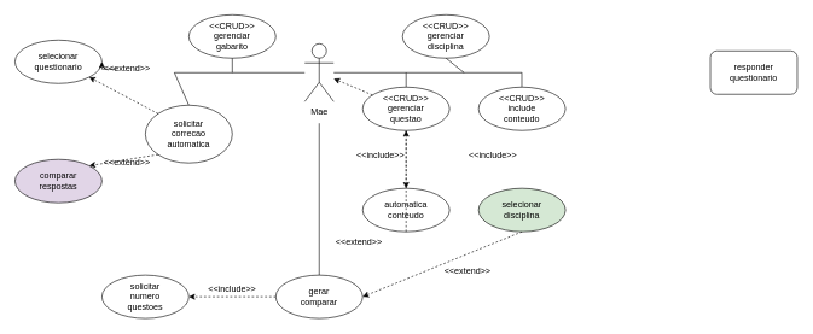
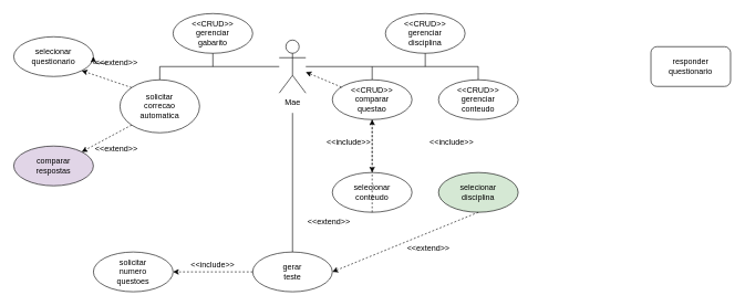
  <mxCell id="0" />
  <mxCell id="1" parent="0" />
  <mxCell id="2" value="Mae" style="shape=umlActor;verticalLabelPosition=bottom;verticalAlign=top;html=1;outlineConnect=0;" vertex="1" parent="1"><mxGeometry x="420" y="60" width="40" height="80" as="geometry" /></mxCell>
- <mxCell id="3" value="&lt;div&gt;&amp;lt;&amp;lt;CRUD&amp;gt;&amp;gt;&lt;/div&gt;&lt;div&gt;gerenciar&lt;/div&gt;&lt;div&gt;questao&lt;br&gt;&lt;/div&gt;" style="ellipse;whiteSpace=wrap;html=1;" vertex="1" parent="1"><mxGeometry x="500" y="120" width="120" height="60" as="geometry" /></mxCell>
- <mxCell id="4" value="&lt;div&gt;&amp;lt;&amp;lt;CRUD&amp;gt;&amp;gt;&lt;/div&gt;&lt;div&gt;include&lt;/div&gt;conteudo" style="ellipse;whiteSpace=wrap;html=1;" vertex="1" parent="1"><mxGeometry x="660" y="120" width="120" height="60" as="geometry" /></mxCell>
- <mxCell id="5" value="&lt;div&gt;&amp;lt;&amp;lt;CRUD&amp;gt;&amp;gt;&lt;/div&gt;&lt;div&gt;gerenciar&lt;/div&gt;&lt;div&gt;disciplina&lt;br&gt;&lt;/div&gt;" style="ellipse;whiteSpace=wrap;html=1;" vertex="1" parent="1"><mxGeometry x="555" y="20" width="120" height="60" as="geometry" /></mxCell>
+ <mxCell id="3" value="&lt;div&gt;&amp;lt;&amp;lt;CRUD&amp;gt;&amp;gt;&lt;/div&gt;&lt;div&gt;comparar&lt;/div&gt;&lt;div&gt;questao&lt;br&gt;&lt;/div&gt;" style="ellipse;whiteSpace=wrap;html=1;" vertex="1" parent="1"><mxGeometry x="500" y="120" width="120" height="60" as="geometry" /></mxCell>
+ <mxCell id="4" value="&lt;div&gt;&amp;lt;&amp;lt;CRUD&amp;gt;&amp;gt;&lt;/div&gt;&lt;div&gt;gerenciar&lt;/div&gt;conteudo" style="ellipse;whiteSpace=wrap;html=1;" vertex="1" parent="1"><mxGeometry x="660" y="120" width="120" height="60" as="geometry" /></mxCell>
+ <mxCell id="5" value="&lt;div&gt;&amp;lt;&amp;lt;CRUD&amp;gt;&amp;gt;&lt;/div&gt;&lt;div&gt;gerenciar&lt;/div&gt;&lt;div&gt;disciplina&lt;br&gt;&lt;/div&gt;" style="ellipse;whiteSpace=wrap;html=1;" vertex="1" parent="1"><mxGeometry x="580" y="20" width="120" height="60" as="geometry" /></mxCell>
  <mxCell id="6" value="" style="endArrow=none;html=1;rounded=0;" edge="1" parent="1"><mxGeometry width="50" height="50" relative="1" as="geometry"><mxPoint x="460" y="100" as="sourcePoint" /><mxPoint x="720" y="100" as="targetPoint" /></mxGeometry></mxCell>
  <mxCell id="7" value="" style="endArrow=none;html=1;rounded=0;" edge="1" parent="1"><mxGeometry width="50" height="50" relative="1" as="geometry"><mxPoint x="560" y="120" as="sourcePoint" /><mxPoint x="560" y="100" as="targetPoint" /></mxGeometry></mxCell>
  <mxCell id="8" value="" style="endArrow=none;html=1;rounded=0;" edge="1" parent="1"><mxGeometry width="50" height="50" relative="1" as="geometry"><mxPoint x="719.76" y="120" as="sourcePoint" /><mxPoint x="719.76" y="100" as="targetPoint" /></mxGeometry></mxCell>
  <mxCell id="9" value="" style="endArrow=none;html=1;rounded=0;entryX=0.5;entryY=1;entryDx=0;entryDy=0;" edge="1" parent="1" target="5"><mxGeometry width="50" height="50" relative="1" as="geometry"><mxPoint x="640" y="100" as="sourcePoint" /><mxPoint x="590" y="130" as="targetPoint" /></mxGeometry></mxCell>
- <mxCell id="10" value="&lt;div&gt;automatica&lt;/div&gt;&lt;div&gt;conteudo&lt;br&gt;&lt;/div&gt;" style="ellipse;whiteSpace=wrap;html=1;" vertex="1" parent="1"><mxGeometry x="500" y="260" width="120" height="60" as="geometry" /></mxCell>
+ <mxCell id="10" value="&lt;div&gt;selecionar&lt;/div&gt;&lt;div&gt;conteudo&lt;br&gt;&lt;/div&gt;" style="ellipse;whiteSpace=wrap;html=1;" vertex="1" parent="1"><mxGeometry x="500" y="260" width="120" height="60" as="geometry" /></mxCell>
  <mxCell id="11" value="" style="endArrow=classic;html=1;rounded=0;dashed=1;exitX=0.5;exitY=1;exitDx=0;exitDy=0;" edge="1" parent="1" source="3"><mxGeometry width="50" height="50" relative="1" as="geometry"><mxPoint x="570" y="230" as="sourcePoint" /><mxPoint x="560" y="260" as="targetPoint" /></mxGeometry></mxCell>
  <mxCell id="12" value="&amp;lt;&amp;lt;include&amp;gt;&amp;gt;" style="text;html=1;align=center;verticalAlign=middle;whiteSpace=wrap;rounded=0;" vertex="1" parent="1"><mxGeometry x="510" y="210" width="30" height="10" as="geometry" /></mxCell>
  <mxCell id="13" value="&lt;div&gt;selecionar&lt;/div&gt;&lt;div&gt;disciplina&lt;br&gt;&lt;/div&gt;" style="ellipse;whiteSpace=wrap;html=1;fillColor=#d5e8d4;" vertex="1" parent="1"><mxGeometry x="660" y="260" width="120" height="60" as="geometry" /></mxCell>
  <mxCell id="14" value="" style="endArrow=classic;html=1;rounded=0;dashed=1;" edge="1" parent="1" source="3" target="2"><mxGeometry width="50" height="50" relative="1" as="geometry"><mxPoint x="620" y="240" as="sourcePoint" /><mxPoint x="670" y="190" as="targetPoint" /></mxGeometry></mxCell>
  <mxCell id="15" value="&amp;lt;&amp;lt;include&amp;gt;&amp;gt;" style="text;html=1;align=center;verticalAlign=middle;whiteSpace=wrap;rounded=0;" vertex="1" parent="1"><mxGeometry x="640" y="210" width="80" height="10" as="geometry" /></mxCell>
- <mxCell id="16" value="&lt;div&gt;gerar&lt;/div&gt;&lt;div&gt;comparar&lt;br&gt;&lt;/div&gt;" style="ellipse;whiteSpace=wrap;html=1;" vertex="1" parent="1"><mxGeometry x="380" y="380" width="120" height="60" as="geometry" /></mxCell>
+ <mxCell id="16" value="&lt;div&gt;gerar&lt;/div&gt;&lt;div&gt;teste&lt;br&gt;&lt;/div&gt;" style="ellipse;whiteSpace=wrap;html=1;" vertex="1" parent="1"><mxGeometry x="380" y="380" width="120" height="60" as="geometry" /></mxCell>
  <mxCell id="17" value="" style="endArrow=none;html=1;rounded=0;entryX=0.5;entryY=0;entryDx=0;entryDy=0;" edge="1" parent="1" target="16"><mxGeometry width="50" height="50" relative="1" as="geometry"><mxPoint x="440" y="170" as="sourcePoint" /><mxPoint x="760" y="290" as="targetPoint" /></mxGeometry></mxCell>
  <mxCell id="18" value="" style="endArrow=classic;html=1;rounded=0;exitX=0.5;exitY=1;exitDx=0;exitDy=0;dashed=1;" edge="1" parent="1" source="10" target="3"><mxGeometry width="50" height="50" relative="1" as="geometry"><mxPoint x="570" y="410" as="sourcePoint" /><mxPoint x="620" y="360" as="targetPoint" /></mxGeometry></mxCell>
  <mxCell id="19" value="" style="endArrow=classic;html=1;rounded=0;exitX=0.5;exitY=1;exitDx=0;exitDy=0;entryX=1;entryY=0.5;entryDx=0;entryDy=0;dashed=1;" edge="1" parent="1" source="13" target="16"><mxGeometry width="50" height="50" relative="1" as="geometry"><mxPoint x="600" y="400" as="sourcePoint" /><mxPoint x="650" y="350" as="targetPoint" /></mxGeometry></mxCell>
  <mxCell id="20" value="&lt;div&gt;&amp;lt;&amp;lt;extend&amp;gt;&amp;gt;&lt;/div&gt;" style="text;html=1;align=center;verticalAlign=middle;whiteSpace=wrap;rounded=0;" vertex="1" parent="1"><mxGeometry x="480" y="330" width="30" height="10" as="geometry" /></mxCell>
  <mxCell id="21" value="&lt;div&gt;&amp;lt;&amp;lt;extend&amp;gt;&amp;gt;&lt;/div&gt;" style="text;html=1;align=center;verticalAlign=middle;whiteSpace=wrap;rounded=0;" vertex="1" parent="1"><mxGeometry x="630" y="370" width="30" height="10" as="geometry" /></mxCell>
  <mxCell id="22" value="&lt;div&gt;&amp;lt;&amp;lt;CRUD&amp;gt;&amp;gt;&lt;/div&gt;&lt;div&gt;gerenciar&lt;/div&gt;&lt;div&gt;gabarito&lt;br&gt;&lt;/div&gt;" style="ellipse;whiteSpace=wrap;html=1;" vertex="1" parent="1"><mxGeometry x="260" y="20" width="120" height="60" as="geometry" /></mxCell>
  <mxCell id="23" value="&lt;div&gt;solicitar&lt;/div&gt;&lt;div&gt;numero&lt;/div&gt;&lt;div&gt;questoes&lt;br&gt;&lt;/div&gt;" style="ellipse;whiteSpace=wrap;html=1;" vertex="1" parent="1"><mxGeometry x="140" y="380" width="120" height="60" as="geometry" /></mxCell>
  <mxCell id="24" value="" style="endArrow=classic;html=1;rounded=0;exitX=0;exitY=0.5;exitDx=0;exitDy=0;entryX=1;entryY=0.5;entryDx=0;entryDy=0;dashed=1;" edge="1" parent="1" source="16" target="23"><mxGeometry width="50" height="50" relative="1" as="geometry"><mxPoint x="300" y="410" as="sourcePoint" /><mxPoint x="350" y="360" as="targetPoint" /></mxGeometry></mxCell>
  <mxCell id="25" value="&amp;lt;&amp;lt;include&amp;gt;&amp;gt;" style="text;html=1;align=center;verticalAlign=middle;whiteSpace=wrap;rounded=0;" vertex="1" parent="1"><mxGeometry x="305" y="394" width="30" height="10" as="geometry" /></mxCell>
- <mxCell id="26" value="&lt;div&gt;solicitar&lt;/div&gt;&lt;div&gt;correcao&lt;/div&gt;&lt;div&gt;automatica&lt;br&gt;&lt;/div&gt;" style="ellipse;whiteSpace=wrap;html=1;" vertex="1" parent="1"><mxGeometry x="200" y="145" width="120" height="80" as="geometry" /></mxCell>
+ <mxCell id="26" value="&lt;div&gt;solicitar&lt;/div&gt;&lt;div&gt;correcao&lt;/div&gt;&lt;div&gt;automatica&lt;br&gt;&lt;/div&gt;" style="ellipse;whiteSpace=wrap;html=1;" vertex="1" parent="1"><mxGeometry x="180" y="120" width="120" height="80" as="geometry" /></mxCell>
  <mxCell id="27" value="&lt;div&gt;selecionar&lt;/div&gt;&lt;div&gt;questionario&lt;br&gt;&lt;/div&gt;" style="ellipse;whiteSpace=wrap;html=1;" vertex="1" parent="1"><mxGeometry x="20" y="55" width="120" height="60" as="geometry" /></mxCell>
  <mxCell id="28" value="&lt;div&gt;comparar&lt;/div&gt;&lt;div&gt;respostas&lt;br&gt;&lt;/div&gt;" style="ellipse;whiteSpace=wrap;html=1;fillColor=#e1d5e7;" vertex="1" parent="1"><mxGeometry x="20" y="220" width="120" height="60" as="geometry" /></mxCell>
  <mxCell id="29" value="" style="endArrow=classic;html=1;rounded=0;exitX=0;exitY=0;exitDx=0;exitDy=0;entryX=1;entryY=1;entryDx=0;entryDy=0;dashed=1;" edge="1" parent="1" source="26" target="27"><mxGeometry width="50" height="50" relative="1" as="geometry"><mxPoint x="190" y="130" as="sourcePoint" /><mxPoint x="240" y="80" as="targetPoint" /></mxGeometry></mxCell>
  <mxCell id="30" value="" style="endArrow=classic;html=1;rounded=0;exitX=0;exitY=1;exitDx=0;exitDy=0;entryX=1;entryY=0;entryDx=0;entryDy=0;dashed=1;" edge="1" parent="1" source="26" target="28"><mxGeometry width="50" height="50" relative="1" as="geometry"><mxPoint x="60" y="175" as="sourcePoint" /><mxPoint x="110" y="125" as="targetPoint" /></mxGeometry></mxCell>
  <mxCell id="31" value="&lt;div&gt;&amp;lt;&amp;lt;extend&amp;gt;&amp;gt;&lt;/div&gt;" style="text;html=1;align=center;verticalAlign=middle;whiteSpace=wrap;rounded=0;" vertex="1" parent="1"><mxGeometry x="160" y="220" width="30" height="10" as="geometry" /></mxCell>
  <mxCell id="32" value="" style="edgeStyle=orthogonalEdgeStyle;rounded=0;orthogonalLoop=1;jettySize=auto;html=1;" edge="1" parent="1" source="33" target="27"><mxGeometry relative="1" as="geometry" /></mxCell>
  <mxCell id="33" value="&lt;div&gt;&amp;lt;&amp;lt;extend&amp;gt;&amp;gt;&lt;/div&gt;" style="text;html=1;align=center;verticalAlign=middle;whiteSpace=wrap;rounded=0;" vertex="1" parent="1"><mxGeometry x="160" y="90" width="30" height="10" as="geometry" /></mxCell>
  <mxCell id="34" value="" style="endArrow=none;html=1;rounded=0;" edge="1" parent="1" target="2"><mxGeometry width="50" height="50" relative="1" as="geometry"><mxPoint x="240" y="100" as="sourcePoint" /><mxPoint x="410" y="100" as="targetPoint" /></mxGeometry></mxCell>
  <mxCell id="35" value="" style="endArrow=none;html=1;rounded=0;entryX=0.5;entryY=1;entryDx=0;entryDy=0;" edge="1" parent="1" target="22"><mxGeometry width="50" height="50" relative="1" as="geometry"><mxPoint x="320" y="100" as="sourcePoint" /><mxPoint x="380" y="110" as="targetPoint" /></mxGeometry></mxCell>
  <mxCell id="36" value="" style="endArrow=none;html=1;rounded=0;exitX=0.5;exitY=0;exitDx=0;exitDy=0;" edge="1" parent="1" source="26"><mxGeometry width="50" height="50" relative="1" as="geometry"><mxPoint x="330" y="160" as="sourcePoint" /><mxPoint x="240" y="100" as="targetPoint" /></mxGeometry></mxCell>
  <mxCell id="37" value="&lt;div&gt;responder&lt;/div&gt;&lt;div&gt;questionario&lt;br&gt;&lt;/div&gt;" style="whiteSpace=wrap;html=1;rounded=1;" vertex="1" parent="1"><mxGeometry x="980" y="70" width="120" height="60" as="geometry" /></mxCell>
